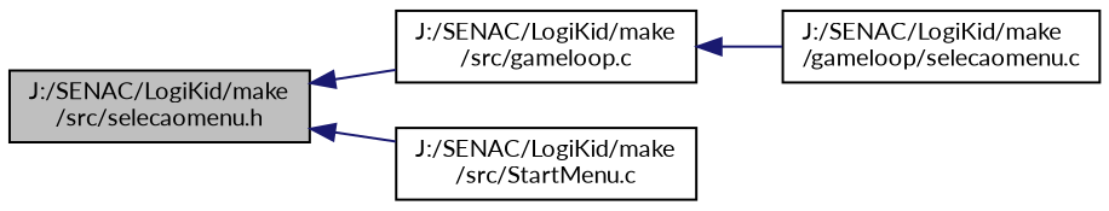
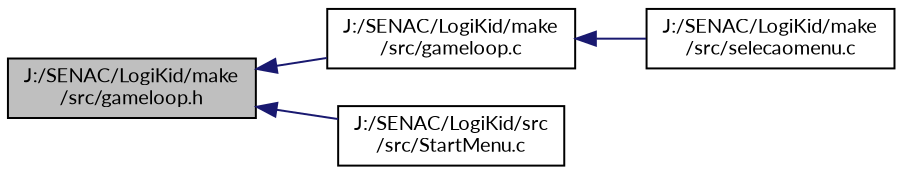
  digraph {
    fontname=Lato
    rankdir=LR
    node [color=black fillcolor=white fontname=Lato fontsize=10 shape=record style=filled]
    edge [color=midnightblue dir=back fontname=Lato fontsize=10 labelfontname=Helvetica labelfontsize=10 style=solid]
-   n1 [fillcolor=grey75 fontcolor=black height=0.2 label="J:/SENAC/LogiKid/make\l/src/selecaomenu.h" width=0.4]
+   n1 [fillcolor=grey75 fontcolor=black height=0.2 label="J:/SENAC/LogiKid/make\l/src/gameloop.h" width=0.4]
    n2 [height=0.2 label="J:/SENAC/LogiKid/make\l/src/gameloop.c" width=0.4]
-   n3 [height=0.2 label="J:/SENAC/LogiKid/make\l/src/StartMenu.c" width=0.4]
-   n4 [height=0.2 label="J:/SENAC/LogiKid/make\l/gameloop/selecaomenu.c" width=0.4]
+   n3 [height=0.2 label="J:/SENAC/LogiKid/src\l/src/StartMenu.c" width=0.4]
+   n4 [height=0.2 label="J:/SENAC/LogiKid/make\l/src/selecaomenu.c" width=0.4]
    n1 -> n2
    n1 -> n3
    n2 -> n4
  }
